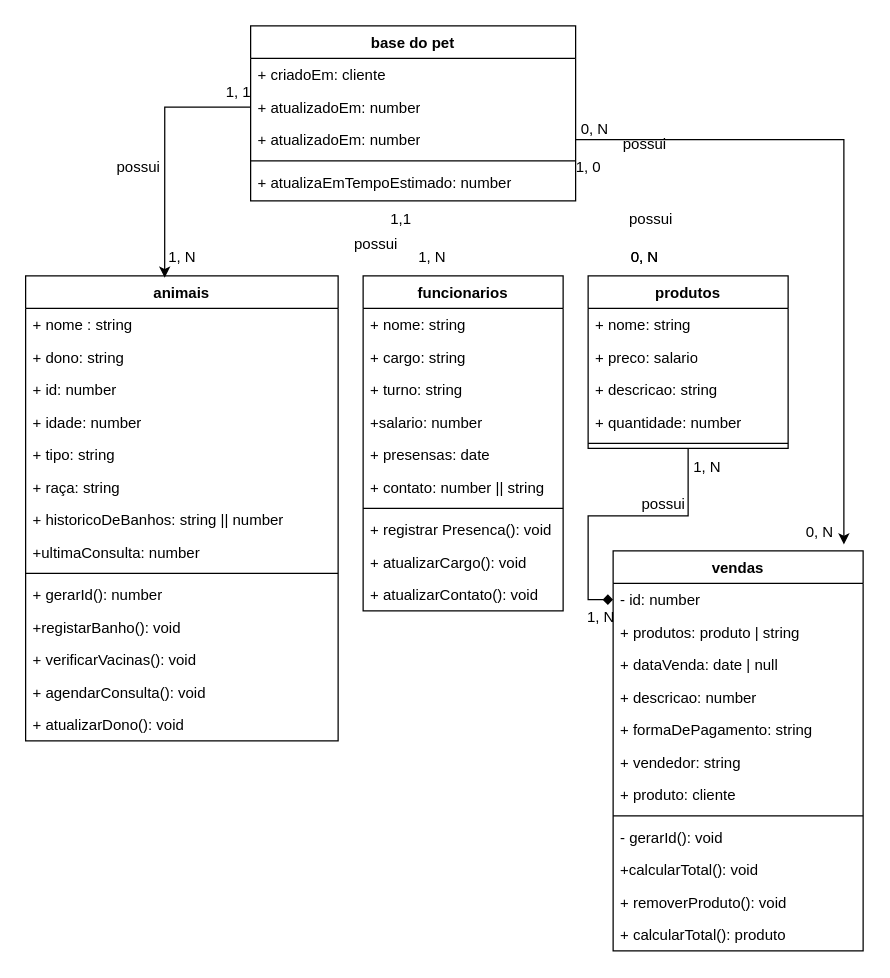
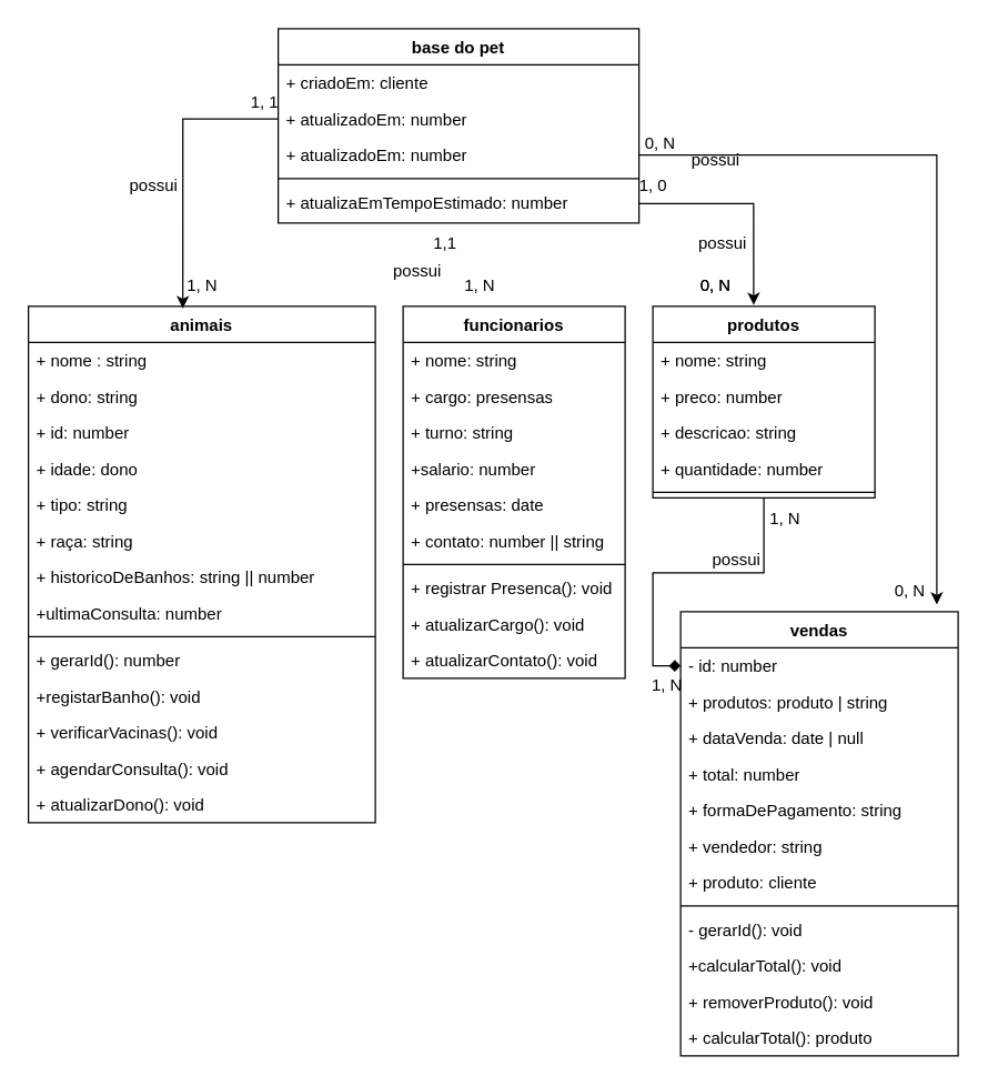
  <mxCell id="0" />
  <mxCell id="1" parent="0" />
  <mxCell id="2" value="base do pet" style="swimlane;fontStyle=1;align=center;verticalAlign=top;childLayout=stackLayout;horizontal=1;startSize=26;horizontalStack=0;resizeParent=1;resizeParentMax=0;resizeLast=0;collapsible=1;marginBottom=0;whiteSpace=wrap;html=1;" vertex="1" parent="1"><mxGeometry x="200" y="20" width="260" height="140" as="geometry" /></mxCell>
  <mxCell id="3" value="+ criadoEm: cliente" style="text;strokeColor=none;fillColor=none;align=left;verticalAlign=top;spacingLeft=4;spacingRight=4;overflow=hidden;rotatable=0;points=[[0,0.5],[1,0.5]];portConstraint=eastwest;whiteSpace=wrap;html=1;" vertex="1" parent="2"><mxGeometry y="26" width="260" height="26" as="geometry" /></mxCell>
  <mxCell id="4" value="+ atualizadoEm: number" style="text;strokeColor=none;fillColor=none;align=left;verticalAlign=top;spacingLeft=4;spacingRight=4;overflow=hidden;rotatable=0;points=[[0,0.5],[1,0.5]];portConstraint=eastwest;whiteSpace=wrap;html=1;" vertex="1" parent="2"><mxGeometry y="52" width="260" height="26" as="geometry" /></mxCell>
  <mxCell id="5" value="+ atualizadoEm: number" style="text;strokeColor=none;fillColor=none;align=left;verticalAlign=top;spacingLeft=4;spacingRight=4;overflow=hidden;rotatable=0;points=[[0,0.5],[1,0.5]];portConstraint=eastwest;whiteSpace=wrap;html=1;" vertex="1" parent="2"><mxGeometry y="78" width="260" height="26" as="geometry" /></mxCell>
  <mxCell id="6" value="" style="line;strokeWidth=1;fillColor=none;align=left;verticalAlign=middle;spacingTop=-1;spacingLeft=3;spacingRight=3;rotatable=0;labelPosition=right;points=[];portConstraint=eastwest;strokeColor=inherit;" vertex="1" parent="2"><mxGeometry y="104" width="260" height="8" as="geometry" /></mxCell>
  <mxCell id="7" value="+ atualizaEmTempoEstimado: number" style="text;strokeColor=none;fillColor=none;align=left;verticalAlign=top;spacingLeft=4;spacingRight=4;overflow=hidden;rotatable=0;points=[[0,0.5],[1,0.5]];portConstraint=eastwest;whiteSpace=wrap;html=1;" vertex="1" parent="2"><mxGeometry y="112" width="260" height="28" as="geometry" /></mxCell>
  <mxCell id="8" value="animais" style="swimlane;fontStyle=1;align=center;verticalAlign=top;childLayout=stackLayout;horizontal=1;startSize=26;horizontalStack=0;resizeParent=1;resizeParentMax=0;resizeLast=0;collapsible=1;marginBottom=0;whiteSpace=wrap;html=1;" vertex="1" parent="1"><mxGeometry x="20" y="220" width="250" height="372" as="geometry" /></mxCell>
  <mxCell id="9" value="+ nome : string" style="text;strokeColor=none;fillColor=none;align=left;verticalAlign=top;spacingLeft=4;spacingRight=4;overflow=hidden;rotatable=0;points=[[0,0.5],[1,0.5]];portConstraint=eastwest;whiteSpace=wrap;html=1;" vertex="1" parent="8"><mxGeometry y="26" width="250" height="26" as="geometry" /></mxCell>
  <mxCell id="10" value="+ dono: string" style="text;strokeColor=none;fillColor=none;align=left;verticalAlign=top;spacingLeft=4;spacingRight=4;overflow=hidden;rotatable=0;points=[[0,0.5],[1,0.5]];portConstraint=eastwest;whiteSpace=wrap;html=1;" vertex="1" parent="8"><mxGeometry y="52" width="250" height="26" as="geometry" /></mxCell>
  <mxCell id="11" value="+ id: number" style="text;strokeColor=none;fillColor=none;align=left;verticalAlign=top;spacingLeft=4;spacingRight=4;overflow=hidden;rotatable=0;points=[[0,0.5],[1,0.5]];portConstraint=eastwest;whiteSpace=wrap;html=1;" vertex="1" parent="8"><mxGeometry y="78" width="250" height="26" as="geometry" /></mxCell>
- <mxCell id="12" value="+ idade: number" style="text;strokeColor=none;fillColor=none;align=left;verticalAlign=top;spacingLeft=4;spacingRight=4;overflow=hidden;rotatable=0;points=[[0,0.5],[1,0.5]];portConstraint=eastwest;whiteSpace=wrap;html=1;" vertex="1" parent="8"><mxGeometry y="104" width="250" height="26" as="geometry" /></mxCell>
+ <mxCell id="12" value="+ idade: dono" style="text;strokeColor=none;fillColor=none;align=left;verticalAlign=top;spacingLeft=4;spacingRight=4;overflow=hidden;rotatable=0;points=[[0,0.5],[1,0.5]];portConstraint=eastwest;whiteSpace=wrap;html=1;" vertex="1" parent="8"><mxGeometry y="104" width="250" height="26" as="geometry" /></mxCell>
  <mxCell id="13" value="+ tipo: string" style="text;strokeColor=none;fillColor=none;align=left;verticalAlign=top;spacingLeft=4;spacingRight=4;overflow=hidden;rotatable=0;points=[[0,0.5],[1,0.5]];portConstraint=eastwest;whiteSpace=wrap;html=1;" vertex="1" parent="8"><mxGeometry y="130" width="250" height="26" as="geometry" /></mxCell>
  <mxCell id="14" value="+ raça: string" style="text;strokeColor=none;fillColor=none;align=left;verticalAlign=top;spacingLeft=4;spacingRight=4;overflow=hidden;rotatable=0;points=[[0,0.5],[1,0.5]];portConstraint=eastwest;whiteSpace=wrap;html=1;" vertex="1" parent="8"><mxGeometry y="156" width="250" height="26" as="geometry" /></mxCell>
  <mxCell id="15" value="+ historicoDeBanhos: string || number" style="text;strokeColor=none;fillColor=none;align=left;verticalAlign=top;spacingLeft=4;spacingRight=4;overflow=hidden;rotatable=0;points=[[0,0.5],[1,0.5]];portConstraint=eastwest;whiteSpace=wrap;html=1;" vertex="1" parent="8"><mxGeometry y="182" width="250" height="26" as="geometry" /></mxCell>
  <mxCell id="16" value="+ultimaConsulta: number" style="text;strokeColor=none;fillColor=none;align=left;verticalAlign=top;spacingLeft=4;spacingRight=4;overflow=hidden;rotatable=0;points=[[0,0.5],[1,0.5]];portConstraint=eastwest;whiteSpace=wrap;html=1;" vertex="1" parent="8"><mxGeometry y="208" width="250" height="26" as="geometry" /></mxCell>
  <mxCell id="17" value="" style="line;strokeWidth=1;fillColor=none;align=left;verticalAlign=middle;spacingTop=-1;spacingLeft=3;spacingRight=3;rotatable=0;labelPosition=right;points=[];portConstraint=eastwest;strokeColor=inherit;" vertex="1" parent="8"><mxGeometry y="234" width="250" height="8" as="geometry" /></mxCell>
  <mxCell id="18" value="+ gerarId(): number&lt;div&gt;&lt;br&gt;&lt;/div&gt;" style="text;strokeColor=none;fillColor=none;align=left;verticalAlign=top;spacingLeft=4;spacingRight=4;overflow=hidden;rotatable=0;points=[[0,0.5],[1,0.5]];portConstraint=eastwest;whiteSpace=wrap;html=1;" vertex="1" parent="8"><mxGeometry y="242" width="250" height="26" as="geometry" /></mxCell>
  <mxCell id="19" value="+registarBanho(): void" style="text;strokeColor=none;fillColor=none;align=left;verticalAlign=top;spacingLeft=4;spacingRight=4;overflow=hidden;rotatable=0;points=[[0,0.5],[1,0.5]];portConstraint=eastwest;whiteSpace=wrap;html=1;" vertex="1" parent="8"><mxGeometry y="268" width="250" height="26" as="geometry" /></mxCell>
  <mxCell id="20" value="+ verificarVacinas(): void" style="text;strokeColor=none;fillColor=none;align=left;verticalAlign=top;spacingLeft=4;spacingRight=4;overflow=hidden;rotatable=0;points=[[0,0.5],[1,0.5]];portConstraint=eastwest;whiteSpace=wrap;html=1;" vertex="1" parent="8"><mxGeometry y="294" width="250" height="26" as="geometry" /></mxCell>
  <mxCell id="21" value="+ agendarConsulta(): void" style="text;strokeColor=none;fillColor=none;align=left;verticalAlign=top;spacingLeft=4;spacingRight=4;overflow=hidden;rotatable=0;points=[[0,0.5],[1,0.5]];portConstraint=eastwest;whiteSpace=wrap;html=1;" vertex="1" parent="8"><mxGeometry y="320" width="250" height="26" as="geometry" /></mxCell>
  <mxCell id="22" value="+ atualizarDono(): void" style="text;strokeColor=none;fillColor=none;align=left;verticalAlign=top;spacingLeft=4;spacingRight=4;overflow=hidden;rotatable=0;points=[[0,0.5],[1,0.5]];portConstraint=eastwest;whiteSpace=wrap;html=1;" vertex="1" parent="8"><mxGeometry y="346" width="250" height="26" as="geometry" /></mxCell>
  <mxCell id="23" value="funcionarios" style="swimlane;fontStyle=1;align=center;verticalAlign=top;childLayout=stackLayout;horizontal=1;startSize=26;horizontalStack=0;resizeParent=1;resizeParentMax=0;resizeLast=0;collapsible=1;marginBottom=0;whiteSpace=wrap;html=1;" vertex="1" parent="1"><mxGeometry x="290" y="220" width="160" height="268" as="geometry" /></mxCell>
  <mxCell id="24" value="+ nome: string" style="text;strokeColor=none;fillColor=none;align=left;verticalAlign=top;spacingLeft=4;spacingRight=4;overflow=hidden;rotatable=0;points=[[0,0.5],[1,0.5]];portConstraint=eastwest;whiteSpace=wrap;html=1;" vertex="1" parent="23"><mxGeometry y="26" width="160" height="26" as="geometry" /></mxCell>
- <mxCell id="25" value="+ cargo: string" style="text;strokeColor=none;fillColor=none;align=left;verticalAlign=top;spacingLeft=4;spacingRight=4;overflow=hidden;rotatable=0;points=[[0,0.5],[1,0.5]];portConstraint=eastwest;whiteSpace=wrap;html=1;" vertex="1" parent="23"><mxGeometry y="52" width="160" height="26" as="geometry" /></mxCell>
+ <mxCell id="25" value="+ cargo: presensas" style="text;strokeColor=none;fillColor=none;align=left;verticalAlign=top;spacingLeft=4;spacingRight=4;overflow=hidden;rotatable=0;points=[[0,0.5],[1,0.5]];portConstraint=eastwest;whiteSpace=wrap;html=1;" vertex="1" parent="23"><mxGeometry y="52" width="160" height="26" as="geometry" /></mxCell>
  <mxCell id="26" value="+ turno: string" style="text;strokeColor=none;fillColor=none;align=left;verticalAlign=top;spacingLeft=4;spacingRight=4;overflow=hidden;rotatable=0;points=[[0,0.5],[1,0.5]];portConstraint=eastwest;whiteSpace=wrap;html=1;" vertex="1" parent="23"><mxGeometry y="78" width="160" height="26" as="geometry" /></mxCell>
  <mxCell id="27" value="+salario: number" style="text;strokeColor=none;fillColor=none;align=left;verticalAlign=top;spacingLeft=4;spacingRight=4;overflow=hidden;rotatable=0;points=[[0,0.5],[1,0.5]];portConstraint=eastwest;whiteSpace=wrap;html=1;" vertex="1" parent="23"><mxGeometry y="104" width="160" height="26" as="geometry" /></mxCell>
  <mxCell id="28" value="+ presensas: date" style="text;strokeColor=none;fillColor=none;align=left;verticalAlign=top;spacingLeft=4;spacingRight=4;overflow=hidden;rotatable=0;points=[[0,0.5],[1,0.5]];portConstraint=eastwest;whiteSpace=wrap;html=1;" vertex="1" parent="23"><mxGeometry y="130" width="160" height="26" as="geometry" /></mxCell>
  <mxCell id="29" value="+ contato: number || string&amp;nbsp;" style="text;strokeColor=none;fillColor=none;align=left;verticalAlign=top;spacingLeft=4;spacingRight=4;overflow=hidden;rotatable=0;points=[[0,0.5],[1,0.5]];portConstraint=eastwest;whiteSpace=wrap;html=1;" vertex="1" parent="23"><mxGeometry y="156" width="160" height="26" as="geometry" /></mxCell>
  <mxCell id="30" value="" style="line;strokeWidth=1;fillColor=none;align=left;verticalAlign=middle;spacingTop=-1;spacingLeft=3;spacingRight=3;rotatable=0;labelPosition=right;points=[];portConstraint=eastwest;strokeColor=inherit;" vertex="1" parent="23"><mxGeometry y="182" width="160" height="8" as="geometry" /></mxCell>
  <mxCell id="31" value="+ registrar Presenca(): void" style="text;strokeColor=none;fillColor=none;align=left;verticalAlign=top;spacingLeft=4;spacingRight=4;overflow=hidden;rotatable=0;points=[[0,0.5],[1,0.5]];portConstraint=eastwest;whiteSpace=wrap;html=1;" vertex="1" parent="23"><mxGeometry y="190" width="160" height="26" as="geometry" /></mxCell>
  <mxCell id="32" value="+ atualizarCargo(): void" style="text;strokeColor=none;fillColor=none;align=left;verticalAlign=top;spacingLeft=4;spacingRight=4;overflow=hidden;rotatable=0;points=[[0,0.5],[1,0.5]];portConstraint=eastwest;whiteSpace=wrap;html=1;" vertex="1" parent="23"><mxGeometry y="216" width="160" height="26" as="geometry" /></mxCell>
  <mxCell id="33" value="+ atualizarContato(): void" style="text;strokeColor=none;fillColor=none;align=left;verticalAlign=top;spacingLeft=4;spacingRight=4;overflow=hidden;rotatable=0;points=[[0,0.5],[1,0.5]];portConstraint=eastwest;whiteSpace=wrap;html=1;" vertex="1" parent="23"><mxGeometry y="242" width="160" height="26" as="geometry" /></mxCell>
  <mxCell id="34" value="" style="edgeStyle=orthogonalEdgeStyle;rounded=0;orthogonalLoop=1;jettySize=auto;html=1;endArrow=diamond;" edge="1" parent="1" source="35" target="42"><mxGeometry relative="1" as="geometry" /></mxCell>
  <mxCell id="35" value="produtos" style="swimlane;fontStyle=1;align=center;verticalAlign=top;childLayout=stackLayout;horizontal=1;startSize=26;horizontalStack=0;resizeParent=1;resizeParentMax=0;resizeLast=0;collapsible=1;marginBottom=0;whiteSpace=wrap;html=1;" vertex="1" parent="1"><mxGeometry x="470" y="220" width="160" height="138" as="geometry" /></mxCell>
  <mxCell id="36" value="+ nome: string" style="text;strokeColor=none;fillColor=none;align=left;verticalAlign=top;spacingLeft=4;spacingRight=4;overflow=hidden;rotatable=0;points=[[0,0.5],[1,0.5]];portConstraint=eastwest;whiteSpace=wrap;html=1;" vertex="1" parent="35"><mxGeometry y="26" width="160" height="26" as="geometry" /></mxCell>
- <mxCell id="37" value="+ preco: salario" style="text;strokeColor=none;fillColor=none;align=left;verticalAlign=top;spacingLeft=4;spacingRight=4;overflow=hidden;rotatable=0;points=[[0,0.5],[1,0.5]];portConstraint=eastwest;whiteSpace=wrap;html=1;" vertex="1" parent="35"><mxGeometry y="52" width="160" height="26" as="geometry" /></mxCell>
+ <mxCell id="37" value="+ preco: number" style="text;strokeColor=none;fillColor=none;align=left;verticalAlign=top;spacingLeft=4;spacingRight=4;overflow=hidden;rotatable=0;points=[[0,0.5],[1,0.5]];portConstraint=eastwest;whiteSpace=wrap;html=1;" vertex="1" parent="35"><mxGeometry y="52" width="160" height="26" as="geometry" /></mxCell>
  <mxCell id="38" value="+ descricao: string" style="text;strokeColor=none;fillColor=none;align=left;verticalAlign=top;spacingLeft=4;spacingRight=4;overflow=hidden;rotatable=0;points=[[0,0.5],[1,0.5]];portConstraint=eastwest;whiteSpace=wrap;html=1;" vertex="1" parent="35"><mxGeometry y="78" width="160" height="26" as="geometry" /></mxCell>
  <mxCell id="39" value="+ quantidade: number" style="text;strokeColor=none;fillColor=none;align=left;verticalAlign=top;spacingLeft=4;spacingRight=4;overflow=hidden;rotatable=0;points=[[0,0.5],[1,0.5]];portConstraint=eastwest;whiteSpace=wrap;html=1;" vertex="1" parent="35"><mxGeometry y="104" width="160" height="26" as="geometry" /></mxCell>
  <mxCell id="40" value="" style="line;strokeWidth=1;fillColor=none;align=left;verticalAlign=middle;spacingTop=-1;spacingLeft=3;spacingRight=3;rotatable=0;labelPosition=right;points=[];portConstraint=eastwest;strokeColor=inherit;" vertex="1" parent="35"><mxGeometry y="130" width="160" height="8" as="geometry" /></mxCell>
  <mxCell id="41" value="vendas" style="swimlane;fontStyle=1;align=center;verticalAlign=top;childLayout=stackLayout;horizontal=1;startSize=26;horizontalStack=0;resizeParent=1;resizeParentMax=0;resizeLast=0;collapsible=1;marginBottom=0;whiteSpace=wrap;html=1;" vertex="1" parent="1"><mxGeometry x="490" y="440" width="200" height="320" as="geometry" /></mxCell>
  <mxCell id="42" value="- id: number" style="text;strokeColor=none;fillColor=none;align=left;verticalAlign=top;spacingLeft=4;spacingRight=4;overflow=hidden;rotatable=0;points=[[0,0.5],[1,0.5]];portConstraint=eastwest;whiteSpace=wrap;html=1;" vertex="1" parent="41"><mxGeometry y="26" width="200" height="26" as="geometry" /></mxCell>
  <mxCell id="43" value="+ produtos: produto | string" style="text;strokeColor=none;fillColor=none;align=left;verticalAlign=top;spacingLeft=4;spacingRight=4;overflow=hidden;rotatable=0;points=[[0,0.5],[1,0.5]];portConstraint=eastwest;whiteSpace=wrap;html=1;" vertex="1" parent="41"><mxGeometry y="52" width="200" height="26" as="geometry" /></mxCell>
  <mxCell id="44" value="+ dataVenda: date | null&lt;div&gt;&lt;br&gt;&lt;/div&gt;" style="text;strokeColor=none;fillColor=none;align=left;verticalAlign=top;spacingLeft=4;spacingRight=4;overflow=hidden;rotatable=0;points=[[0,0.5],[1,0.5]];portConstraint=eastwest;whiteSpace=wrap;html=1;" vertex="1" parent="41"><mxGeometry y="78" width="200" height="26" as="geometry" /></mxCell>
- <mxCell id="45" value="+ descricao: number" style="text;strokeColor=none;fillColor=none;align=left;verticalAlign=top;spacingLeft=4;spacingRight=4;overflow=hidden;rotatable=0;points=[[0,0.5],[1,0.5]];portConstraint=eastwest;whiteSpace=wrap;html=1;" vertex="1" parent="41"><mxGeometry y="104" width="200" height="26" as="geometry" /></mxCell>
+ <mxCell id="45" value="+ total: number" style="text;strokeColor=none;fillColor=none;align=left;verticalAlign=top;spacingLeft=4;spacingRight=4;overflow=hidden;rotatable=0;points=[[0,0.5],[1,0.5]];portConstraint=eastwest;whiteSpace=wrap;html=1;" vertex="1" parent="41"><mxGeometry y="104" width="200" height="26" as="geometry" /></mxCell>
  <mxCell id="46" value="+ formaDePagamento: string" style="text;strokeColor=none;fillColor=none;align=left;verticalAlign=top;spacingLeft=4;spacingRight=4;overflow=hidden;rotatable=0;points=[[0,0.5],[1,0.5]];portConstraint=eastwest;whiteSpace=wrap;html=1;" vertex="1" parent="41"><mxGeometry y="130" width="200" height="26" as="geometry" /></mxCell>
  <mxCell id="47" value="+ vendedor: string" style="text;strokeColor=none;fillColor=none;align=left;verticalAlign=top;spacingLeft=4;spacingRight=4;overflow=hidden;rotatable=0;points=[[0,0.5],[1,0.5]];portConstraint=eastwest;whiteSpace=wrap;html=1;" vertex="1" parent="41"><mxGeometry y="156" width="200" height="26" as="geometry" /></mxCell>
  <mxCell id="48" value="+ produto: cliente" style="text;strokeColor=none;fillColor=none;align=left;verticalAlign=top;spacingLeft=4;spacingRight=4;overflow=hidden;rotatable=0;points=[[0,0.5],[1,0.5]];portConstraint=eastwest;whiteSpace=wrap;html=1;" vertex="1" parent="41"><mxGeometry y="182" width="200" height="26" as="geometry" /></mxCell>
  <mxCell id="49" value="" style="line;strokeWidth=1;fillColor=none;align=left;verticalAlign=middle;spacingTop=-1;spacingLeft=3;spacingRight=3;rotatable=0;labelPosition=right;points=[];portConstraint=eastwest;strokeColor=inherit;" vertex="1" parent="41"><mxGeometry y="208" width="200" height="8" as="geometry" /></mxCell>
  <mxCell id="50" value="- gerarId(): void" style="text;strokeColor=none;fillColor=none;align=left;verticalAlign=top;spacingLeft=4;spacingRight=4;overflow=hidden;rotatable=0;points=[[0,0.5],[1,0.5]];portConstraint=eastwest;whiteSpace=wrap;html=1;" vertex="1" parent="41"><mxGeometry y="216" width="200" height="26" as="geometry" /></mxCell>
  <mxCell id="51" value="+calcularTotal(): void" style="text;strokeColor=none;fillColor=none;align=left;verticalAlign=top;spacingLeft=4;spacingRight=4;overflow=hidden;rotatable=0;points=[[0,0.5],[1,0.5]];portConstraint=eastwest;whiteSpace=wrap;html=1;" vertex="1" parent="41"><mxGeometry y="242" width="200" height="26" as="geometry" /></mxCell>
  <mxCell id="52" value="+ removerProduto(): void" style="text;strokeColor=none;fillColor=none;align=left;verticalAlign=top;spacingLeft=4;spacingRight=4;overflow=hidden;rotatable=0;points=[[0,0.5],[1,0.5]];portConstraint=eastwest;whiteSpace=wrap;html=1;" vertex="1" parent="41"><mxGeometry y="268" width="200" height="26" as="geometry" /></mxCell>
  <mxCell id="53" value="+ calcularTotal(): produto" style="text;strokeColor=none;fillColor=none;align=left;verticalAlign=top;spacingLeft=4;spacingRight=4;overflow=hidden;rotatable=0;points=[[0,0.5],[1,0.5]];portConstraint=eastwest;whiteSpace=wrap;html=1;" vertex="1" parent="41"><mxGeometry y="294" width="200" height="26" as="geometry" /></mxCell>
  <mxCell id="54" style="edgeStyle=orthogonalEdgeStyle;rounded=0;orthogonalLoop=1;jettySize=auto;html=1;entryX=0.445;entryY=0.004;entryDx=0;entryDy=0;entryPerimeter=0;" edge="1" parent="1" source="4" target="8"><mxGeometry relative="1" as="geometry" /></mxCell>
+ <mxCell id="55" style="edgeStyle=orthogonalEdgeStyle;rounded=0;orthogonalLoop=1;jettySize=auto;html=1;entryX=0.454;entryY=-0.007;entryDx=0;entryDy=0;entryPerimeter=0;" edge="1" parent="1" source="7" target="35"><mxGeometry relative="1" as="geometry" /></mxCell>
  <mxCell id="56" style="edgeStyle=orthogonalEdgeStyle;rounded=0;orthogonalLoop=1;jettySize=auto;html=1;entryX=0.923;entryY=-0.016;entryDx=0;entryDy=0;entryPerimeter=0;" edge="1" parent="1" source="5" target="41"><mxGeometry relative="1" as="geometry" /></mxCell>
  <mxCell id="57" value="1, N" style="text;html=1;align=center;verticalAlign=middle;resizable=0;points=[];autosize=1;strokeColor=none;fillColor=none;" vertex="1" parent="1"><mxGeometry x="120" y="190" width="50" height="30" as="geometry" /></mxCell>
  <mxCell id="58" value="1, N" style="text;html=1;align=center;verticalAlign=middle;resizable=0;points=[];autosize=1;strokeColor=none;fillColor=none;" vertex="1" parent="1"><mxGeometry x="320" y="190" width="50" height="30" as="geometry" /></mxCell>
  <mxCell id="59" value="0, N" style="text;html=1;align=center;verticalAlign=middle;resizable=0;points=[];autosize=1;strokeColor=none;fillColor=none;" vertex="1" parent="1"><mxGeometry x="490" y="190" width="50" height="30" as="geometry" /></mxCell>
  <mxCell id="60" value="0, N" style="text;html=1;align=center;verticalAlign=middle;resizable=0;points=[];autosize=1;strokeColor=none;fillColor=none;" vertex="1" parent="1"><mxGeometry x="630" y="410" width="50" height="30" as="geometry" /></mxCell>
  <mxCell id="61" value="1, 1" style="text;html=1;align=center;verticalAlign=middle;resizable=0;points=[];autosize=1;strokeColor=none;fillColor=none;" vertex="1" parent="1"><mxGeometry x="170" y="58" width="40" height="30" as="geometry" /></mxCell>
  <mxCell id="62" value="1,1" style="text;html=1;align=center;verticalAlign=middle;resizable=0;points=[];autosize=1;strokeColor=none;fillColor=none;" vertex="1" parent="1"><mxGeometry x="300" y="160" width="40" height="30" as="geometry" /></mxCell>
  <mxCell id="63" value="1, 0" style="text;html=1;align=center;verticalAlign=middle;resizable=0;points=[];autosize=1;strokeColor=none;fillColor=none;" vertex="1" parent="1"><mxGeometry x="450" y="118" width="40" height="30" as="geometry" /></mxCell>
  <mxCell id="64" value="0, N" style="text;html=1;align=center;verticalAlign=middle;resizable=0;points=[];autosize=1;strokeColor=none;fillColor=none;" vertex="1" parent="1"><mxGeometry x="490" y="190" width="50" height="30" as="geometry" /></mxCell>
  <mxCell id="65" value="0, N" style="text;html=1;align=center;verticalAlign=middle;resizable=0;points=[];autosize=1;strokeColor=none;fillColor=none;" vertex="1" parent="1"><mxGeometry x="450" y="88" width="50" height="30" as="geometry" /></mxCell>
  <mxCell id="66" value="1, N" style="text;html=1;align=center;verticalAlign=middle;resizable=0;points=[];autosize=1;strokeColor=none;fillColor=none;" vertex="1" parent="1"><mxGeometry x="540" y="358" width="50" height="30" as="geometry" /></mxCell>
  <mxCell id="67" value="1, N" style="text;html=1;align=center;verticalAlign=middle;resizable=0;points=[];autosize=1;strokeColor=none;fillColor=none;" vertex="1" parent="1"><mxGeometry x="455" y="478" width="50" height="30" as="geometry" /></mxCell>
  <mxCell id="68" value="possui" style="text;html=1;align=center;verticalAlign=middle;resizable=0;points=[];autosize=1;strokeColor=none;fillColor=none;" vertex="1" parent="1"><mxGeometry x="490" y="160" width="60" height="30" as="geometry" /></mxCell>
  <mxCell id="69" value="possui" style="text;html=1;align=center;verticalAlign=middle;resizable=0;points=[];autosize=1;strokeColor=none;fillColor=none;" vertex="1" parent="1"><mxGeometry x="485" y="100" width="60" height="30" as="geometry" /></mxCell>
  <mxCell id="70" value="possui" style="text;html=1;align=center;verticalAlign=middle;resizable=0;points=[];autosize=1;strokeColor=none;fillColor=none;" vertex="1" parent="1"><mxGeometry x="270" y="180" width="60" height="30" as="geometry" /></mxCell>
  <mxCell id="71" value="possui" style="text;html=1;align=center;verticalAlign=middle;resizable=0;points=[];autosize=1;strokeColor=none;fillColor=none;" vertex="1" parent="1"><mxGeometry x="80" y="118" width="60" height="30" as="geometry" /></mxCell>
  <mxCell id="72" value="possui" style="text;html=1;align=center;verticalAlign=middle;resizable=0;points=[];autosize=1;strokeColor=none;fillColor=none;" vertex="1" parent="1"><mxGeometry x="500" y="388" width="60" height="30" as="geometry" /></mxCell>
